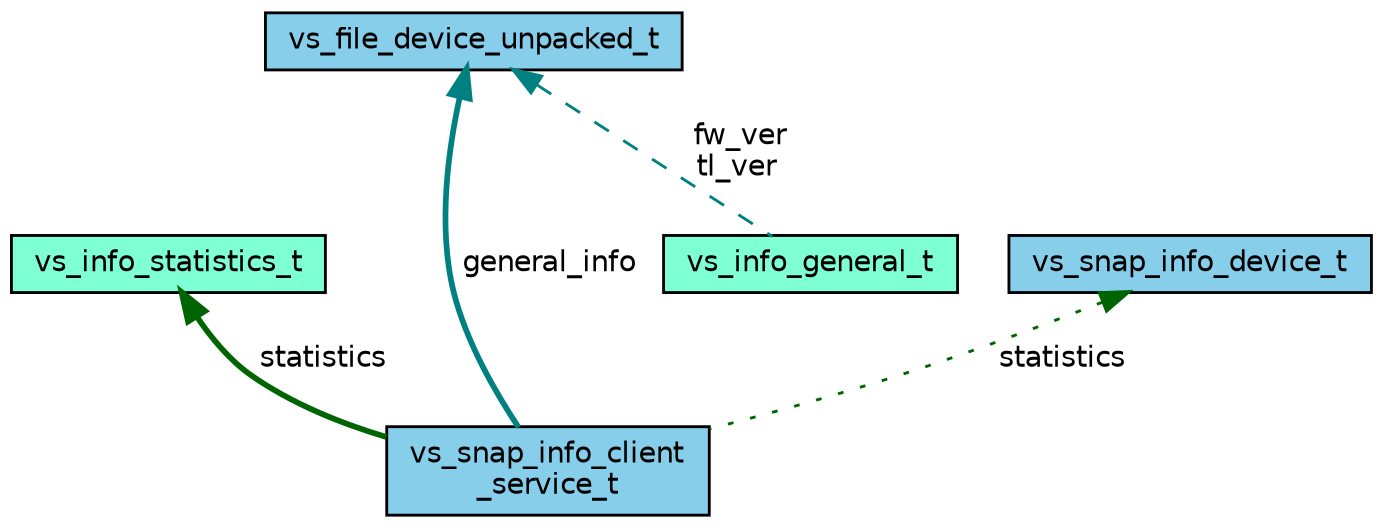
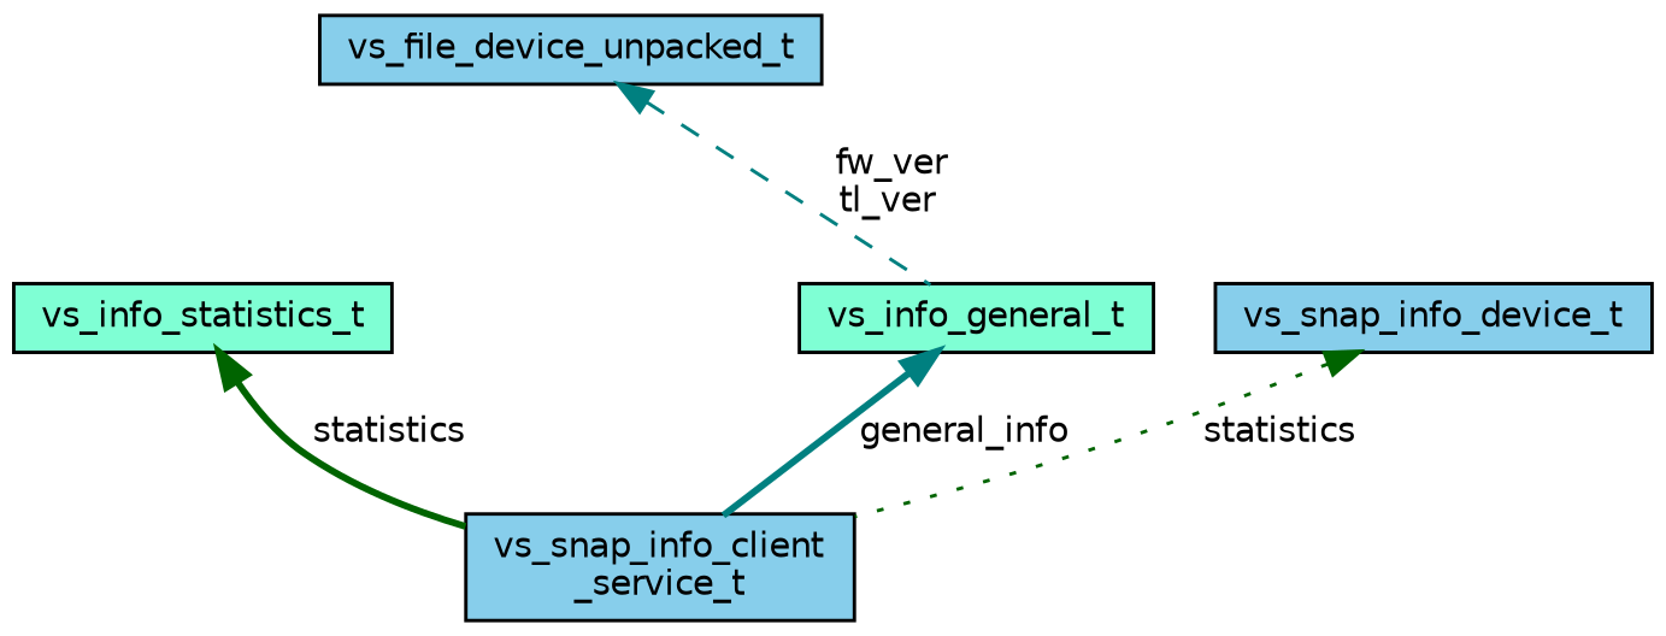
  digraph {
    node [color=black fillcolor=skyblue fontname=Helvetica fontsize=10 shape=record style=filled]
    edge [color=darkgreen dir=back fontname=Helvetica fontsize=10 labelfontname=Helvetica labelfontsize=10 style=bold]
    n1 [fontcolor=black height=0.2 label="vs_snap_info_client\l_service_t" width=0.4]
    n2 [fillcolor=aquamarine height=0.2 label=vs_info_statistics_t width=0.4]
    n3 [fillcolor=aquamarine height=0.2 label=vs_info_general_t width=0.4]
    n4 [height=0.2 label=vs_file_device_unpacked_t width=0.4]
    n5 [height=0.2 label=vs_snap_info_device_t width=0.4]
    n2 -> n1 [label=" statistics"]
-   n4 -> n1 [color=teal label=" general_info"]
+   n3 -> n1 [color=teal label=" general_info"]
    n4 -> n3 [color=teal label=" fw_ver\ntl_ver" style=dashed]
    n5 -> n1 [label=" statistics" style=dotted]
  }
